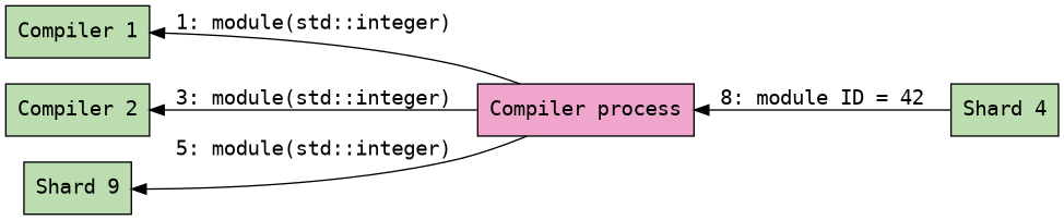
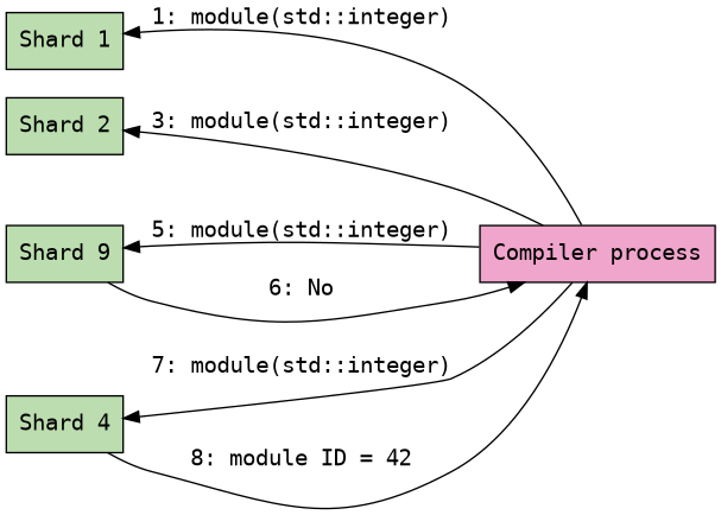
  digraph {
    fontname="DejaVu Sans Mono"
    rankdir=RL
    node [fillcolor="#BCDDAF" fontname="DejaVu Sans Mono" shape=box style=filled]
    edge [fontname="DejaVu Sans Mono"]
    "Compiler process" [fillcolor="#EFA5CC"]
-   "Shard 1" [label="Compiler 1"]
-   "Shard 2" [label="Compiler 2"]
+   "Shard 1"
+   "Shard 2"
    n4 [label="Shard 9"]
    "Shard 4"
    "Compiler process" -> "Shard 1" [label="1: module(std::integer)\n"]
    "Compiler process" -> "Shard 2" [label="\n3: module(std::integer)\n"]
    "Compiler process" -> n4 [label="\n5: module(std::integer)\n"]
+   "Compiler process" -> "Shard 4" [label="\n7: module(std::integer)\n"]
+   n4 -> "Compiler process" [label="\n6: No"]
    "Shard 4" -> "Compiler process" [label="\n8: module ID = 42"]
  }
